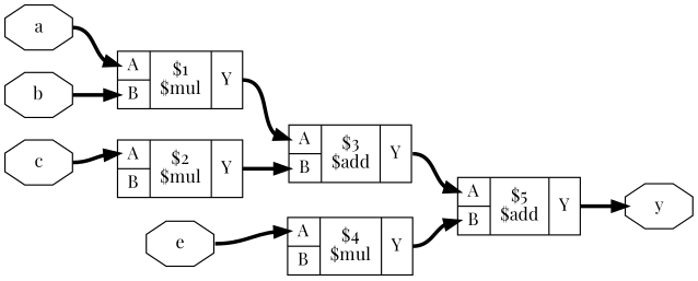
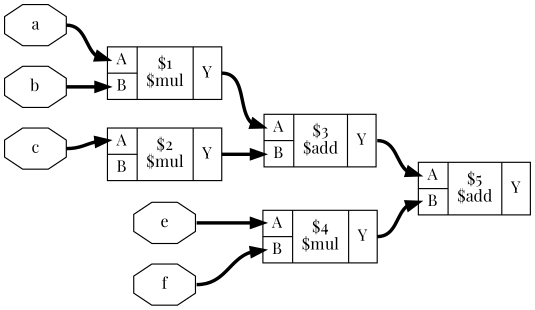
  digraph {
    fontname="Playfair Display"
    rankdir=LR
    remincross=true
    node [color=black fontcolor=black fontname="Playfair Display" shape=octagon]
    edge [color=black fontname="Playfair Display" headport="p12:w" style="setlinewidth(3)" tailport=e]
    n1 [label=a]
    n2 [label="{{<p12> A|<p13> B}|$1\n$mul|{<p14> Y}}" shape=record color="" fontcolor=""]
    n3 [label="{{<p12> A|<p13> B}|$3\n$add|{<p14> Y}}" shape=record color="" fontcolor=""]
    n4 [label=b]
    n5 [label=c]
    n6 [label="{{<p12> A|<p13> B}|$2\n$mul|{<p14> Y}}" shape=record color="" fontcolor=""]
    n7 [label=e]
    n8 [label="{{<p12> A|<p13> B}|$4\n$mul|{<p14> Y}}" shape=record color="" fontcolor=""]
    n9 [label="{{<p12> A|<p13> B}|$5\n$add|{<p14> Y}}" shape=record color="" fontcolor=""]
-   n11 [label=y]
+   n10 [label=f]
    n1 -> n2
    n2 -> n3 [tailport="p14:e"]
    n3 -> n9 [tailport="p14:e"]
    n4 -> n2 [headport="p13:w"]
    n5 -> n6
    n6 -> n3 [headport="p13:w" tailport="p14:e"]
    n7 -> n8
    n8 -> n9 [headport="p13:w" tailport="p14:e"]
-   n9 -> n11 [headport=w tailport="p14:e"]
+   n10 -> n8 [headport="p13:w"]
  }
